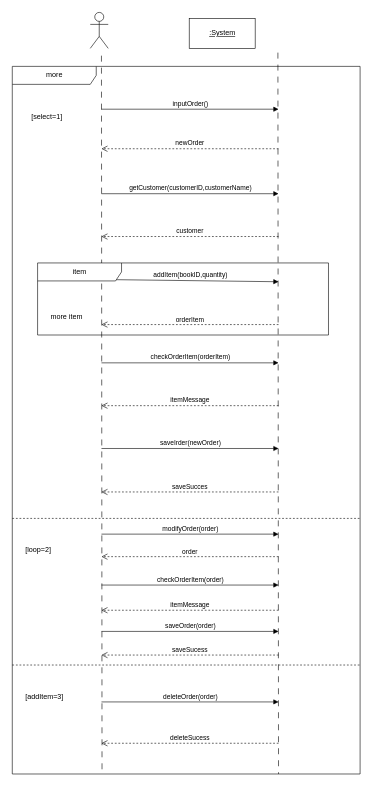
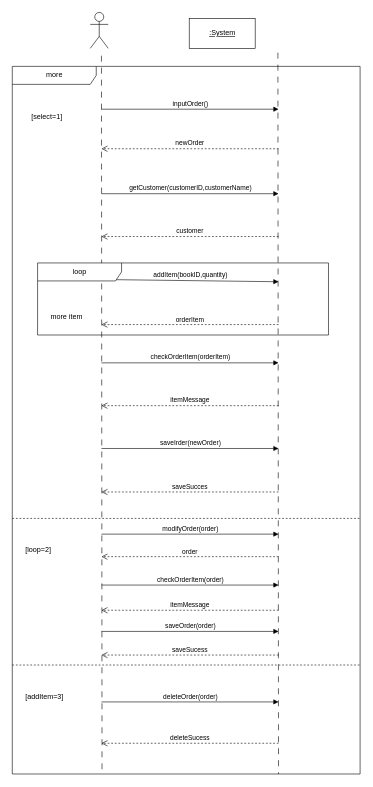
  <mxCell id="0" />
  <mxCell id="1" parent="0" />
  <mxCell id="2" value="more" style="shape=umlFrame;tabWidth=110;tabHeight=30;tabPosition=left;html=1;boundedLbl=1;labelInHeader=1;width=140;height=30;" parent="1" vertex="1"><mxGeometry x="20" y="110" width="580" height="1180" as="geometry" /></mxCell>
  <mxCell id="3" value="[select=1]" style="text" parent="2" vertex="1"><mxGeometry width="100" height="20" relative="1" as="geometry"><mxPoint x="30" y="70" as="offset" /></mxGeometry></mxCell>
  <mxCell id="4" value="[loop=2]" style="line;strokeWidth=1;dashed=1;labelPosition=center;verticalLabelPosition=bottom;align=left;verticalAlign=top;spacingLeft=20;spacingTop=15;" parent="2" vertex="1"><mxGeometry y="730.212" width="580" height="47.2" as="geometry" /></mxCell>
  <mxCell id="5" value="[addItem=3]" style="line;strokeWidth=1;dashed=1;labelPosition=center;verticalLabelPosition=bottom;align=left;verticalAlign=top;spacingLeft=20;spacingTop=15;" parent="2" vertex="1"><mxGeometry y="974.68" width="580" height="47.2" as="geometry" /></mxCell>
  <mxCell id="6" value="" style="endArrow=none;startArrow=none;endFill=0;startFill=0;endSize=8;html=1;verticalAlign=bottom;dashed=1;labelBackgroundColor=none;dashPattern=10 10;entryX=0.258;entryY=1;entryDx=0;entryDy=0;entryPerimeter=0;" parent="2" target="2" edge="1"><mxGeometry width="160" relative="1" as="geometry"><mxPoint x="148.691" y="-17.852" as="sourcePoint" /><mxPoint x="148.691" y="1158.148" as="targetPoint" /></mxGeometry></mxCell>
  <mxCell id="7" value="" style="endArrow=none;startArrow=none;endFill=0;startFill=0;endSize=8;html=1;verticalAlign=bottom;dashed=1;labelBackgroundColor=none;dashPattern=10 10;" parent="2" edge="1"><mxGeometry width="160" relative="1" as="geometry"><mxPoint x="442.909" y="-22.939" as="sourcePoint" /><mxPoint x="443.964" y="1180" as="targetPoint" /></mxGeometry></mxCell>
  <mxCell id="8" value="inputOrder()" style="html=1;verticalAlign=bottom;endArrow=block;" parent="2" edge="1"><mxGeometry width="80" relative="1" as="geometry"><mxPoint x="148.691" y="71.407" as="sourcePoint" /><mxPoint x="443.964" y="71.407" as="targetPoint" /></mxGeometry></mxCell>
  <mxCell id="9" value="newOrder" style="html=1;verticalAlign=bottom;endArrow=open;dashed=1;endSize=8;" parent="2" edge="1"><mxGeometry relative="1" as="geometry"><mxPoint x="443.964" y="137.351" as="sourcePoint" /><mxPoint x="148.691" y="137.351" as="targetPoint" /></mxGeometry></mxCell>
  <mxCell id="10" value="getCustomer(customerID,customerName)" style="html=1;verticalAlign=bottom;endArrow=block;" parent="2" edge="1"><mxGeometry width="80" relative="1" as="geometry"><mxPoint x="148.691" y="212.328" as="sourcePoint" /><mxPoint x="443.964" y="212.328" as="targetPoint" /></mxGeometry></mxCell>
  <mxCell id="11" value="customer" style="html=1;verticalAlign=bottom;endArrow=open;dashed=1;endSize=8;" parent="2" edge="1"><mxGeometry relative="1" as="geometry"><mxPoint x="443.964" y="283.735" as="sourcePoint" /><mxPoint x="148.691" y="283.735" as="targetPoint" /></mxGeometry></mxCell>
  <mxCell id="12" value="addItem(bookID,quantity)" style="html=1;verticalAlign=bottom;endArrow=block;startArrow=none;exitX=0.222;exitY=0.23;exitDx=0;exitDy=0;exitPerimeter=0;" parent="2" source="26" edge="1"><mxGeometry width="80" relative="1" as="geometry"><mxPoint x="148.691" y="359.141" as="sourcePoint" /><mxPoint x="443.964" y="359.141" as="targetPoint" /></mxGeometry></mxCell>
  <mxCell id="13" value="orderItem" style="html=1;verticalAlign=bottom;endArrow=open;dashed=1;endSize=8;" parent="2" edge="1"><mxGeometry relative="1" as="geometry"><mxPoint x="443.964" y="430.548" as="sourcePoint" /><mxPoint x="148.691" y="430.548" as="targetPoint" /></mxGeometry></mxCell>
  <mxCell id="14" value="checkOrderItem(orderItem)" style="html=1;verticalAlign=bottom;endArrow=block;" parent="2" edge="1"><mxGeometry width="80" relative="1" as="geometry"><mxPoint x="148.691" y="494.386" as="sourcePoint" /><mxPoint x="443.964" y="494.386" as="targetPoint" /></mxGeometry></mxCell>
  <mxCell id="15" value="itemMessage" style="html=1;verticalAlign=bottom;endArrow=open;dashed=1;endSize=8;" parent="2" edge="1"><mxGeometry relative="1" as="geometry"><mxPoint x="443.964" y="565.793" as="sourcePoint" /><mxPoint x="148.691" y="565.793" as="targetPoint" /></mxGeometry></mxCell>
  <mxCell id="16" value="saveIrder(newOrder)" style="html=1;verticalAlign=bottom;endArrow=block;" parent="2" edge="1"><mxGeometry width="80" relative="1" as="geometry"><mxPoint x="148.691" y="637.2" as="sourcePoint" /><mxPoint x="443.964" y="637.2" as="targetPoint" /></mxGeometry></mxCell>
  <mxCell id="17" value="saveSucces" style="html=1;verticalAlign=bottom;endArrow=open;dashed=1;endSize=8;" parent="2" edge="1"><mxGeometry relative="1" as="geometry"><mxPoint x="443.964" y="709.699" as="sourcePoint" /><mxPoint x="148.691" y="709.699" as="targetPoint" /></mxGeometry></mxCell>
  <mxCell id="18" value="modifyOrder(order)" style="html=1;verticalAlign=bottom;endArrow=block;" parent="2" edge="1"><mxGeometry width="80" relative="1" as="geometry"><mxPoint x="148.691" y="780.014" as="sourcePoint" /><mxPoint x="443.964" y="780.014" as="targetPoint" /></mxGeometry></mxCell>
  <mxCell id="19" value="order" style="html=1;verticalAlign=bottom;endArrow=open;dashed=1;endSize=8;" parent="2" edge="1"><mxGeometry relative="1" as="geometry"><mxPoint x="443.964" y="817.55" as="sourcePoint" /><mxPoint x="148.691" y="817.55" as="targetPoint" /></mxGeometry></mxCell>
  <mxCell id="20" value="checkOrderItem(order)" style="html=1;verticalAlign=bottom;endArrow=block;" parent="2" edge="1"><mxGeometry width="80" relative="1" as="geometry"><mxPoint x="148.691" y="864.92" as="sourcePoint" /><mxPoint x="443.964" y="864.92" as="targetPoint" /></mxGeometry></mxCell>
  <mxCell id="21" value="itemMessage" style="html=1;verticalAlign=bottom;endArrow=open;dashed=1;endSize=8;" parent="2" edge="1"><mxGeometry relative="1" as="geometry"><mxPoint x="443.964" y="906.935" as="sourcePoint" /><mxPoint x="148.691" y="906.935" as="targetPoint" /></mxGeometry></mxCell>
  <mxCell id="22" value="saveOrder(order)" style="html=1;verticalAlign=bottom;endArrow=block;" parent="2" edge="1"><mxGeometry width="80" relative="1" as="geometry"><mxPoint x="148.691" y="942.235" as="sourcePoint" /><mxPoint x="443.964" y="942.235" as="targetPoint" /></mxGeometry></mxCell>
  <mxCell id="23" value="saveSucess" style="html=1;verticalAlign=bottom;endArrow=open;dashed=1;endSize=8;" parent="2" edge="1"><mxGeometry relative="1" as="geometry"><mxPoint x="443.964" y="981.662" as="sourcePoint" /><mxPoint x="148.691" y="981.662" as="targetPoint" /></mxGeometry></mxCell>
  <mxCell id="24" value="deleteOrder(order)" style="html=1;verticalAlign=bottom;endArrow=block;" parent="2" edge="1"><mxGeometry width="80" relative="1" as="geometry"><mxPoint x="148.691" y="1059.82" as="sourcePoint" /><mxPoint x="443.964" y="1059.82" as="targetPoint" /></mxGeometry></mxCell>
  <mxCell id="25" value="deleteSucess" style="html=1;verticalAlign=bottom;endArrow=open;dashed=1;endSize=8;" parent="2" edge="1"><mxGeometry relative="1" as="geometry"><mxPoint x="443.964" y="1128.747" as="sourcePoint" /><mxPoint x="148.691" y="1128.747" as="targetPoint" /></mxGeometry></mxCell>
- <mxCell id="26" value="item" style="shape=umlFrame;tabWidth=110;tabHeight=30;tabPosition=left;html=1;boundedLbl=1;labelInHeader=1;width=140;height=30;" parent="2" vertex="1"><mxGeometry x="42.182" y="327.778" width="485.091" height="120.185" as="geometry" /></mxCell>
+ <mxCell id="26" value="loop" style="shape=umlFrame;tabWidth=110;tabHeight=30;tabPosition=left;html=1;boundedLbl=1;labelInHeader=1;width=140;height=30;" parent="2" vertex="1"><mxGeometry x="42.182" y="327.778" width="485.091" height="120.185" as="geometry" /></mxCell>
  <mxCell id="27" value="more item" style="text" parent="26" vertex="1"><mxGeometry width="100" height="20" relative="1" as="geometry"><mxPoint x="20" y="76" as="offset" /></mxGeometry></mxCell>
  <mxCell id="28" value="" style="shape=umlActor;verticalLabelPosition=bottom;verticalAlign=top;html=1;" parent="1" vertex="1"><mxGeometry x="150" y="20" width="30" height="60" as="geometry" /></mxCell>
  <mxCell id="29" value="&lt;u&gt;:System&lt;/u&gt;" style="html=1;" parent="1" vertex="1"><mxGeometry x="315" y="30" width="110" height="50" as="geometry" /></mxCell>
